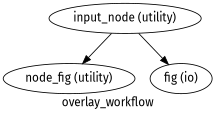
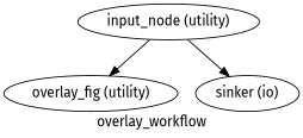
  digraph {
    fontname="Fira Sans"
    label=overlay_workflow
    node [fontname="Fira Sans"]
    edge [fontname="Fira Sans"]
    n1 [label="input_node (utility)"]
-   n2 [label="node_fig (utility)"]
-   n3 [label="fig (io)"]
+   n2 [label="overlay_fig (utility)"]
+   n3 [label="sinker (io)"]
    n1 -> n2
    n1 -> n3
  }
